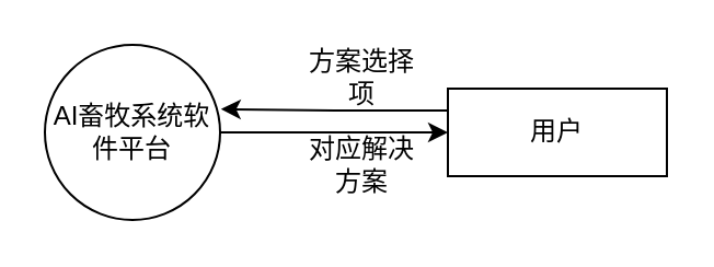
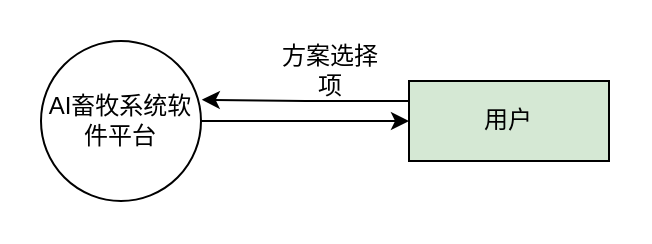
  <mxCell id="0" />
  <mxCell id="1" parent="0" />
  <mxCell id="2" style="edgeStyle=orthogonalEdgeStyle;rounded=0;orthogonalLoop=1;jettySize=auto;html=1;exitX=1;exitY=0.5;exitDx=0;exitDy=0;entryX=0;entryY=0.5;entryDx=0;entryDy=0;" edge="1" parent="1" source="3" target="5"><mxGeometry relative="1" as="geometry" /></mxCell>
  <mxCell id="3" value="AI畜牧系统软件平台" style="ellipse;whiteSpace=wrap;html=1;aspect=fixed;" vertex="1" parent="1"><mxGeometry x="20" y="20" width="80" height="80" as="geometry" /></mxCell>
  <mxCell id="4" style="edgeStyle=orthogonalEdgeStyle;rounded=0;orthogonalLoop=1;jettySize=auto;html=1;exitX=0;exitY=0.25;exitDx=0;exitDy=0;entryX=1.005;entryY=0.367;entryDx=0;entryDy=0;entryPerimeter=0;" edge="1" parent="1" source="5" target="3"><mxGeometry relative="1" as="geometry" /></mxCell>
- <mxCell id="5" value="用户" style="rounded=0;whiteSpace=wrap;html=1;" vertex="1" parent="1"><mxGeometry x="204" y="40" width="100" height="40" as="geometry" /></mxCell>
+ <mxCell id="5" value="用户" style="rounded=0;whiteSpace=wrap;html=1;fillColor=#d5e8d4;" vertex="1" parent="1"><mxGeometry x="204" y="40" width="100" height="40" as="geometry" /></mxCell>
  <mxCell id="6" value="方案选择项" style="text;html=1;strokeColor=none;fillColor=none;align=center;verticalAlign=middle;whiteSpace=wrap;rounded=0;" vertex="1" parent="1"><mxGeometry x="135" y="20" width="60" height="30" as="geometry" /></mxCell>
- <mxCell id="7" value="对应解决方案" style="text;html=1;strokeColor=none;fillColor=none;align=center;verticalAlign=middle;whiteSpace=wrap;rounded=0;" vertex="1" parent="1"><mxGeometry x="135" y="60" width="60" height="30" as="geometry" /></mxCell>
